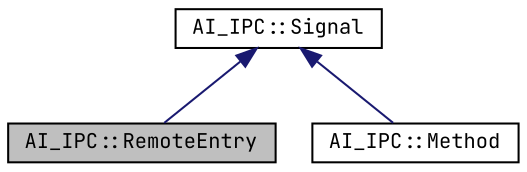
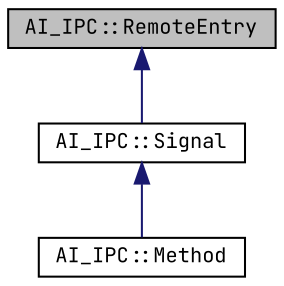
  digraph {
    fontname="JetBrains Mono"
    node [color=black fillcolor=white fontname="JetBrains Mono" fontsize=10 shape=record style=filled]
    edge [color=midnightblue dir=back fontname="JetBrains Mono" fontsize=10 labelfontname=Helvetica labelfontsize=10 style=solid]
    n1 [fillcolor=grey75 fontcolor=black height=0.2 label="AI_IPC::RemoteEntry" width=0.4]
    n2 [height=0.2 label="AI_IPC::Signal" width=0.4]
    n3 [height=0.2 label="AI_IPC::Method" width=0.4]
-   n2 -> n1
+   n1 -> n2
    n2 -> n3
  }
